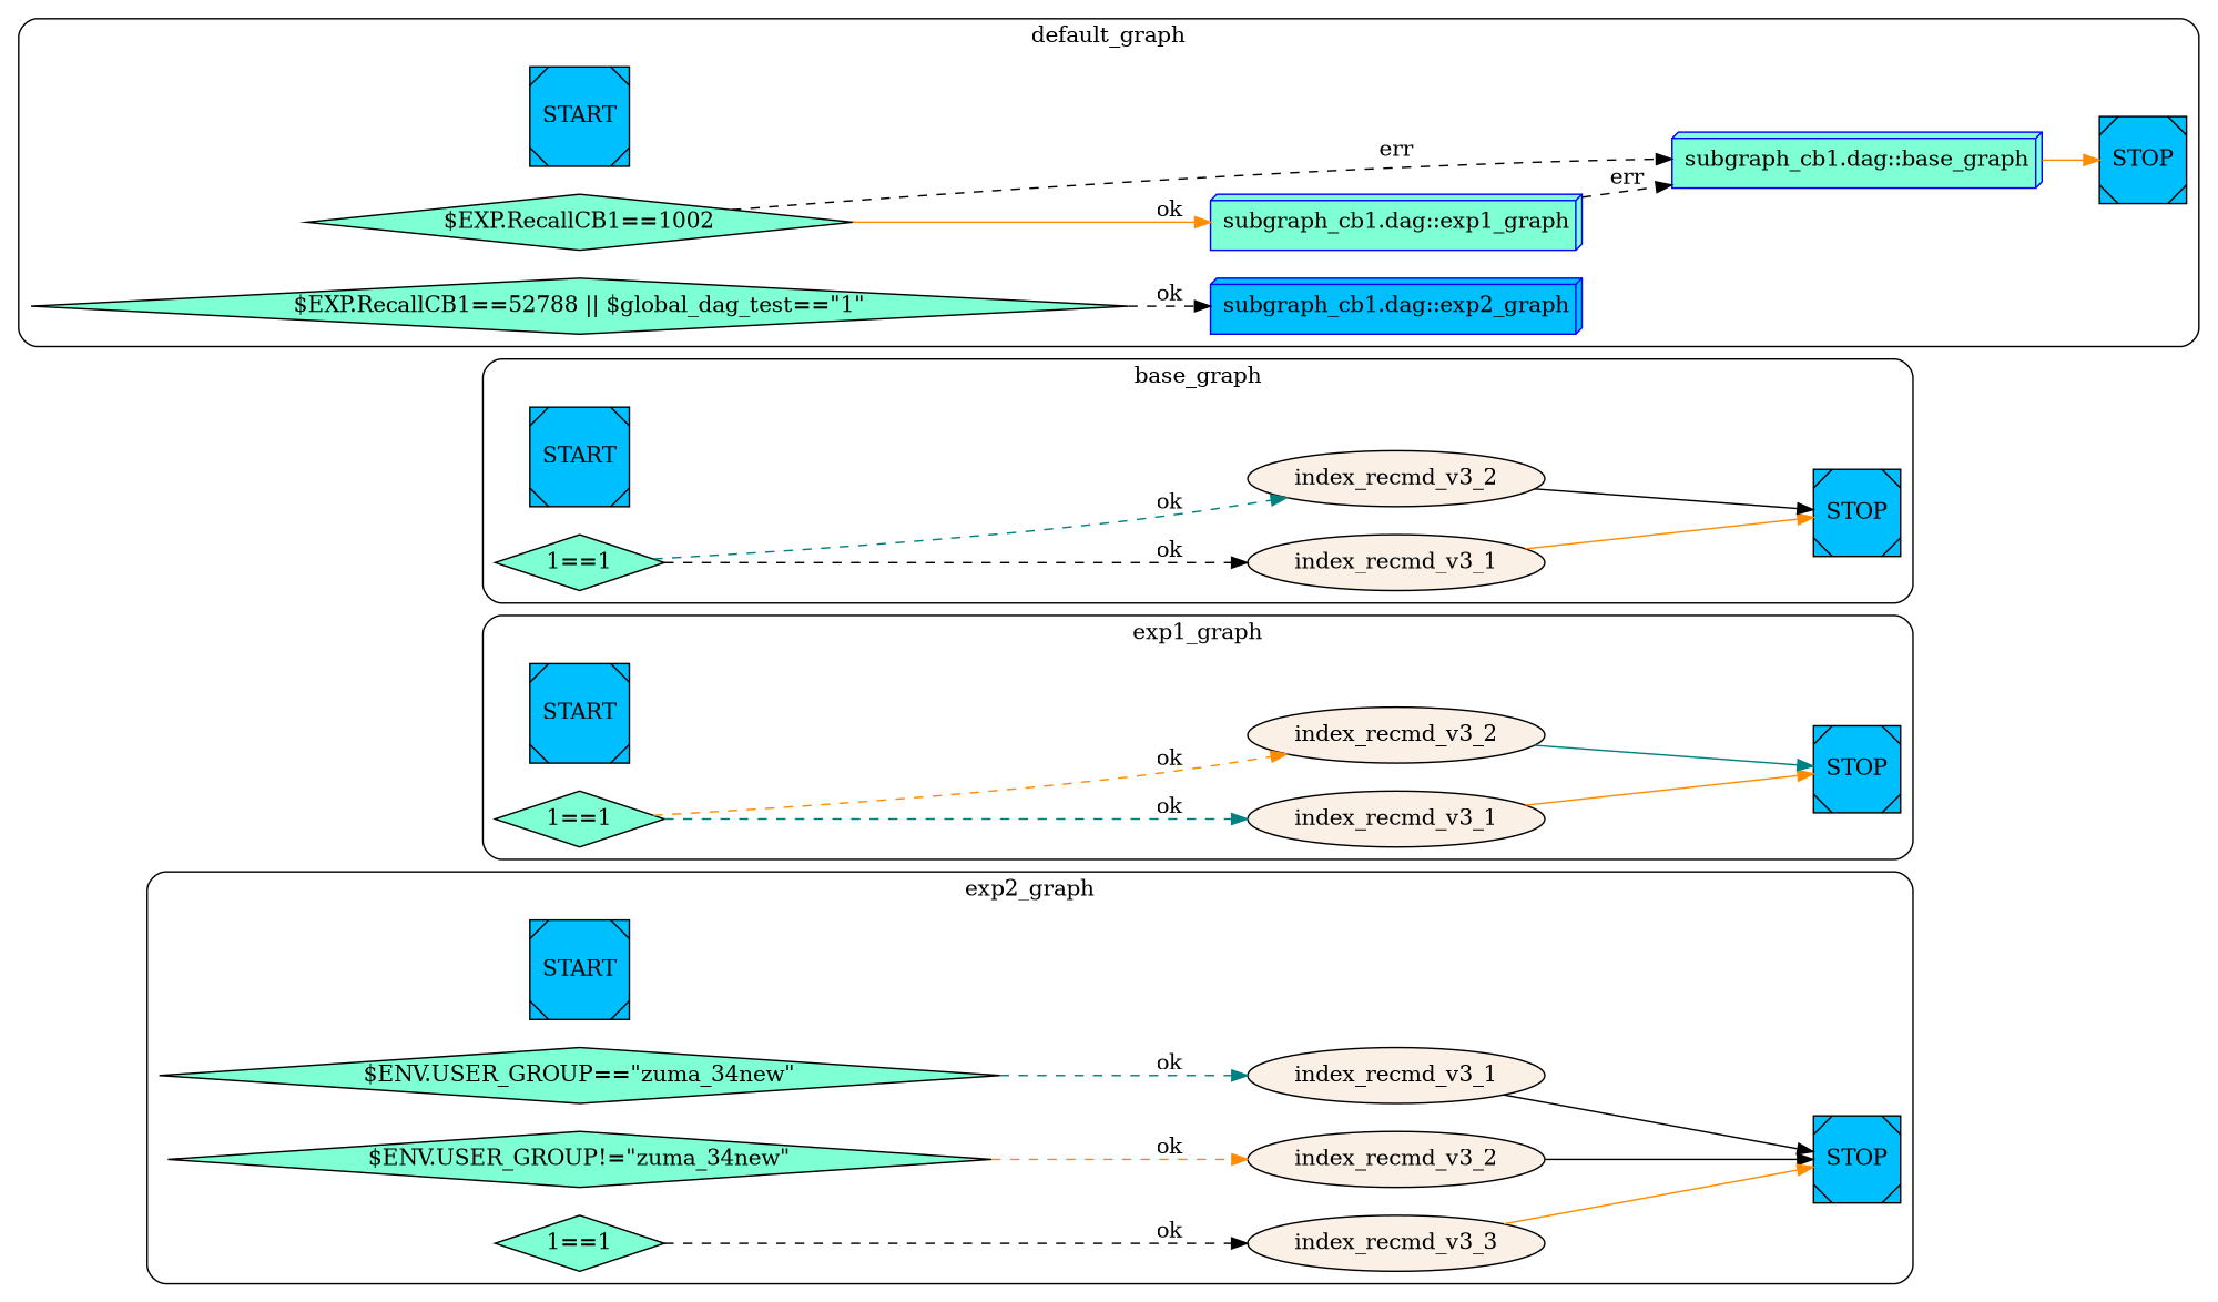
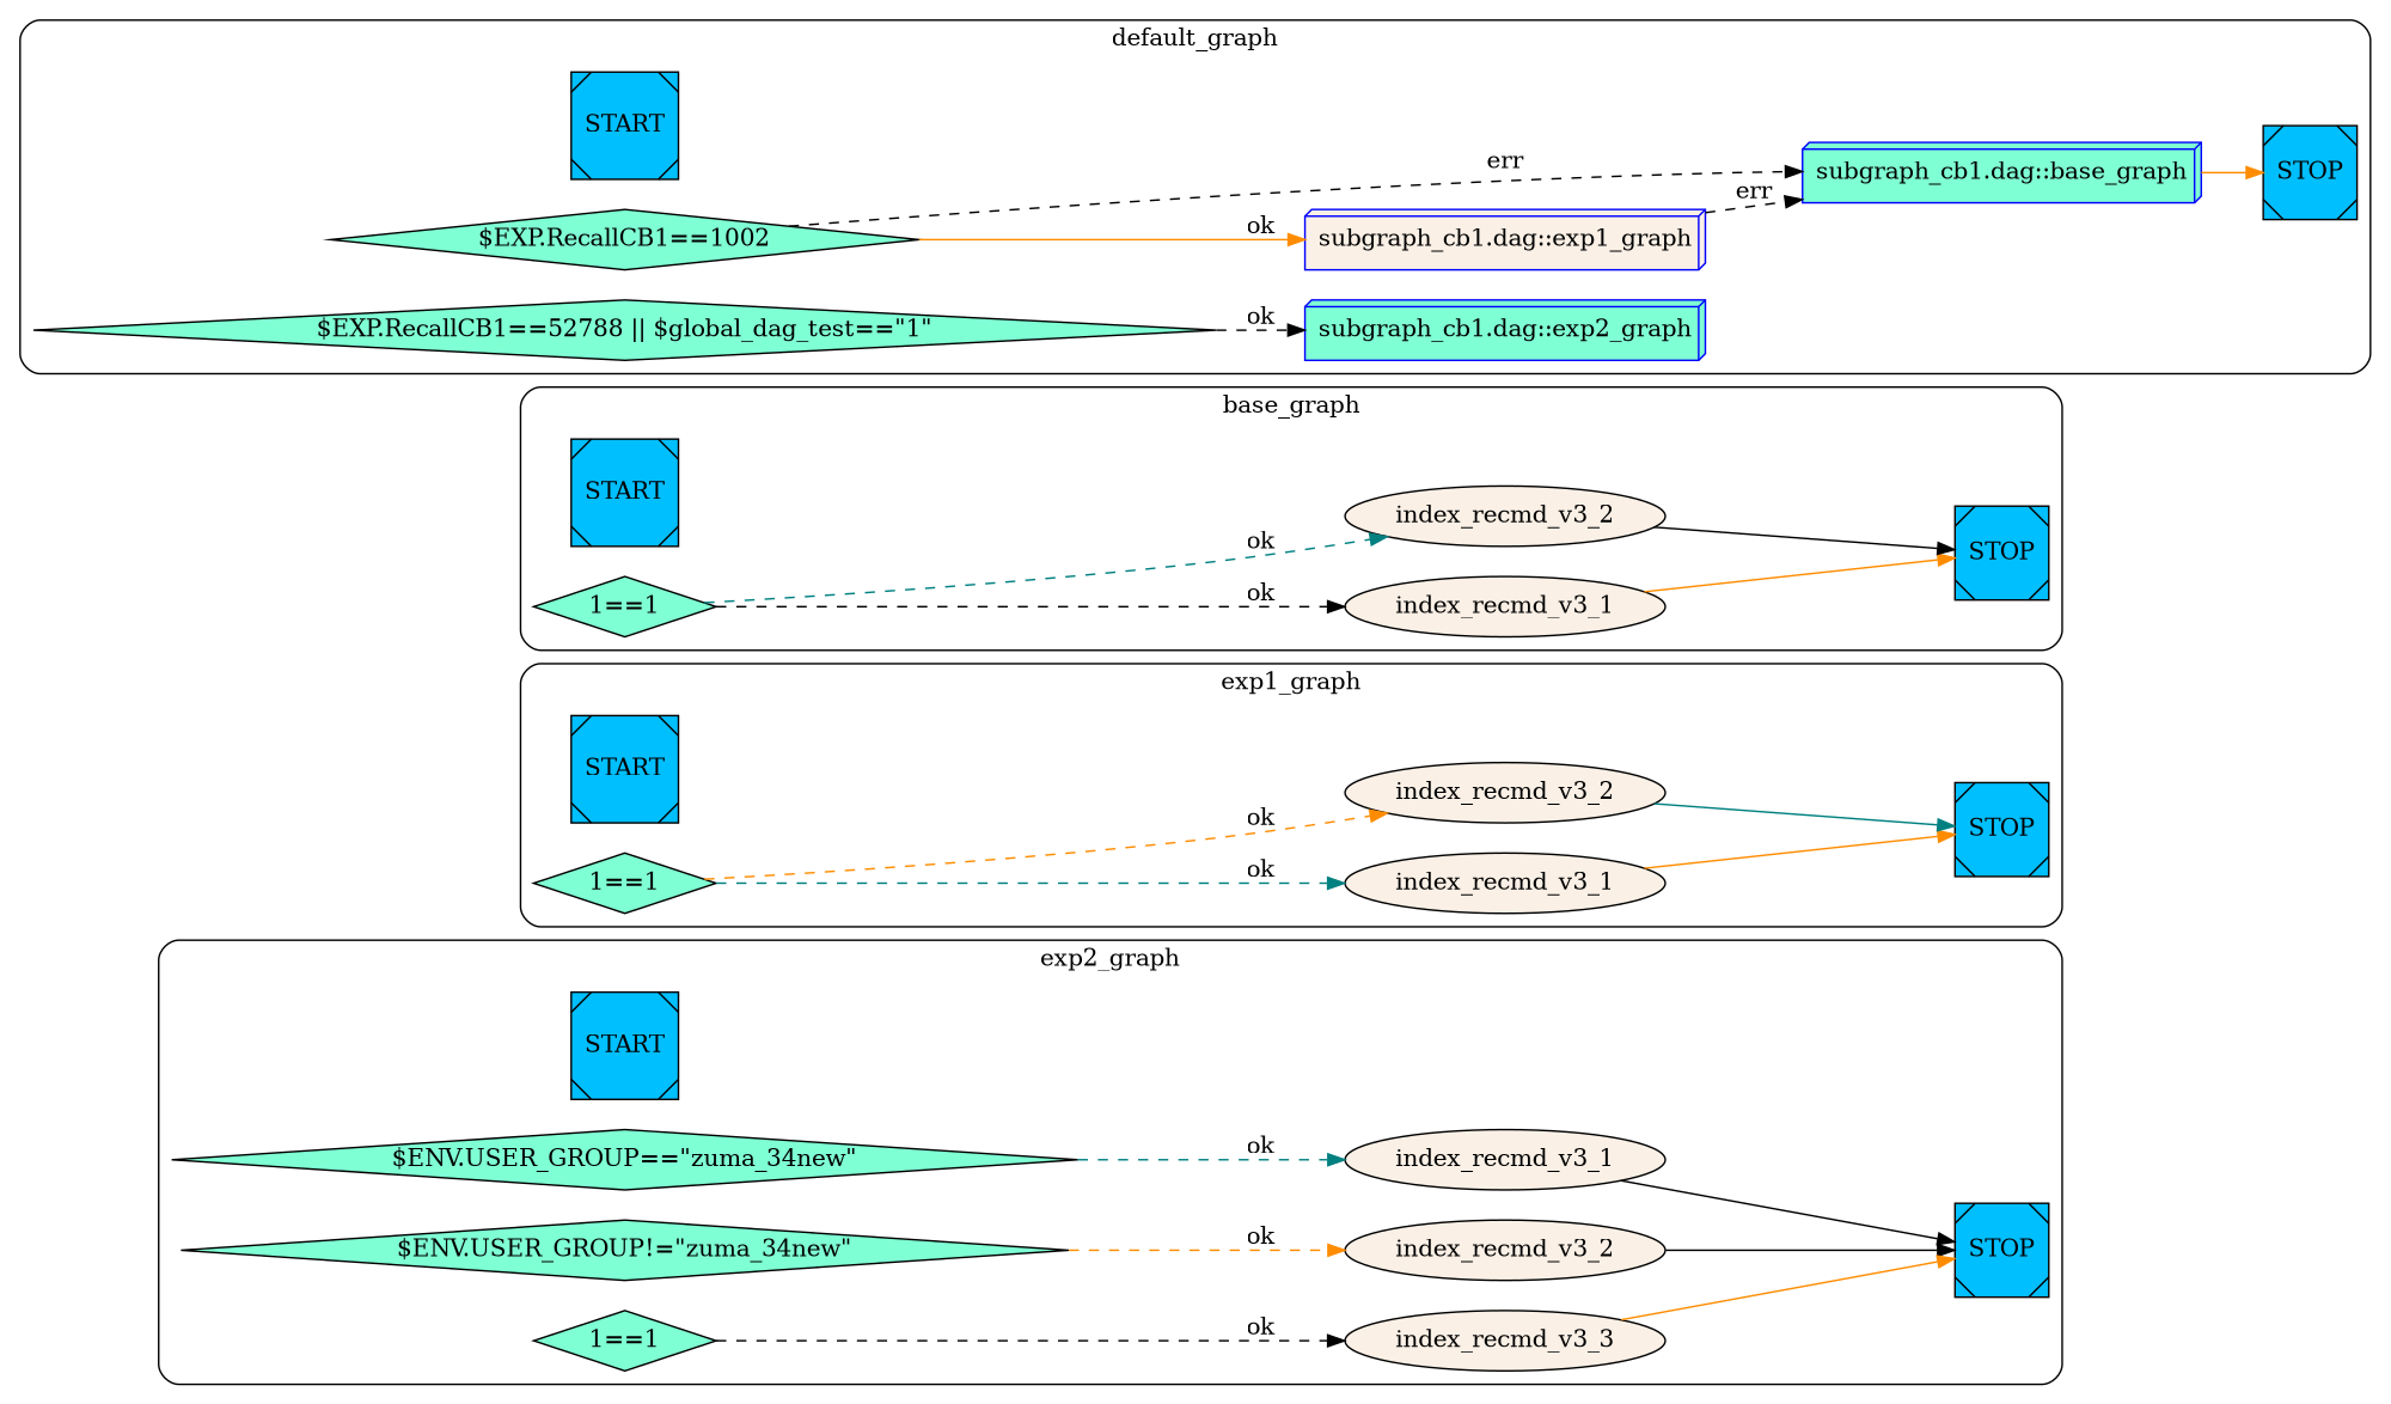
  digraph {
    rankdir=LR
    node [color=black fillcolor=aquamarine shape=Msquare style=filled]
    edge [color=black style=dashed]
    n1 [fillcolor=deepskyblue label=START]
    n2 [fillcolor=deepskyblue label=STOP]
    n3 [label="$ENV.USER_GROUP==\"zuma_34new\"" shape=diamond]
    n4 [fillcolor=linen label=index_recmd_v3_1 shape=""]
    n5 [label="$ENV.USER_GROUP!=\"zuma_34new\"" shape=diamond]
    n6 [fillcolor=linen label=index_recmd_v3_2 shape=""]
    n7 [label="1==1" shape=diamond]
    n8 [fillcolor=linen label=index_recmd_v3_3 shape=""]
    n9 [fillcolor=deepskyblue label=START]
    n10 [fillcolor=deepskyblue label=STOP]
    n11 [label="1==1" shape=diamond]
    n12 [fillcolor=linen label=index_recmd_v3_1 shape=""]
    n13 [fillcolor=linen label=index_recmd_v3_2 shape=""]
    n14 [fillcolor=deepskyblue label=START]
    n15 [fillcolor=deepskyblue label=STOP]
    n16 [label="1==1" shape=diamond]
    n17 [fillcolor=linen label=index_recmd_v3_1 shape=""]
    n18 [fillcolor=linen label=index_recmd_v3_2 shape=""]
    n19 [fillcolor=deepskyblue label=START]
    n20 [fillcolor=deepskyblue label=STOP]
    n21 [label="$EXP.RecallCB1==1002" shape=diamond]
-   n22 [color=blue label="subgraph_cb1.dag::exp1_graph" shape=box3d]
+   n22 [color=blue fillcolor=linen label="subgraph_cb1.dag::exp1_graph" shape=box3d]
    n23 [color=blue label="subgraph_cb1.dag::base_graph" shape=box3d]
    n24 [label="$EXP.RecallCB1==52788 || $global_dag_test==\"1\"" shape=diamond]
-   n25 [color=blue fillcolor=deepskyblue label="subgraph_cb1.dag::exp2_graph" shape=box3d]
+   n25 [color=blue label="subgraph_cb1.dag::exp2_graph" shape=box3d]
    subgraph cluster_1 {
      label=exp2_graph
      style=rounded
      n1
      n2
      n3
      n4
      n5
      n6
      n7
      n8
    }
    subgraph cluster_2 {
      label=exp1_graph
      style=rounded
      n9
      n10
      n11
      n12
      n13
    }
    subgraph cluster_3 {
      label=base_graph
      style=rounded
      n14
      n15
      n16
      n17
      n18
    }
    subgraph cluster_4 {
      label=default_graph
      style=rounded
      n19
      n20
      n21
      n22
      n23
      n24
      n25
    }
    n3 -> n4 [color=teal label=ok]
    n4 -> n2 [style=""]
    n5 -> n6 [color=darkorange label=ok]
    n6 -> n2 [style=""]
    n7 -> n8 [label=ok]
    n8 -> n2 [color=darkorange style=""]
    n11 -> n12 [color=teal label=ok]
    n11 -> n13 [color=darkorange label=ok]
    n12 -> n10 [color=darkorange style=""]
    n13 -> n10 [color=teal style=""]
    n16 -> n17 [label=ok]
    n16 -> n18 [color=teal label=ok]
    n17 -> n15 [color=darkorange style=""]
    n18 -> n15 [style=""]
    n21 -> n22 [color=darkorange label=ok style=solid]
    n21 -> n23 [label=err]
    n22 -> n23 [label=err]
    n23 -> n20 [color=darkorange style=""]
    n24 -> n25 [label=ok]
  }
